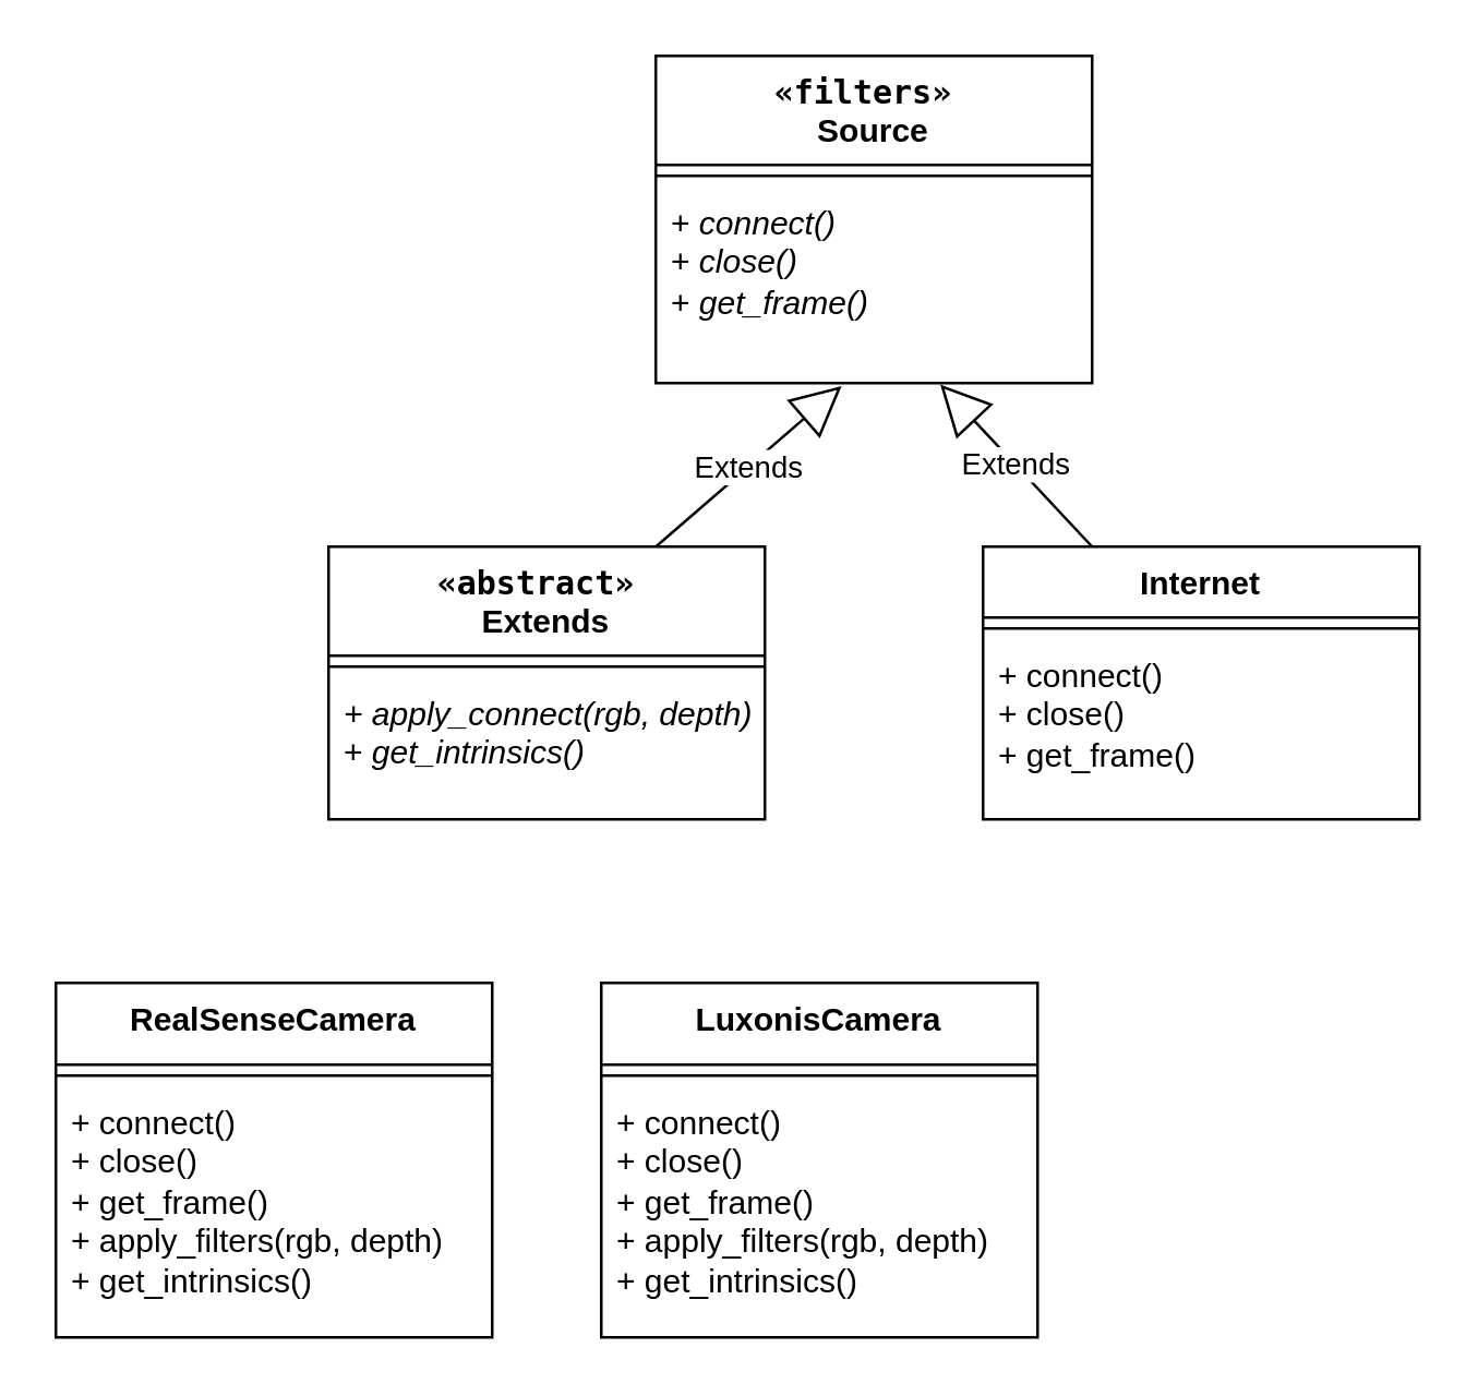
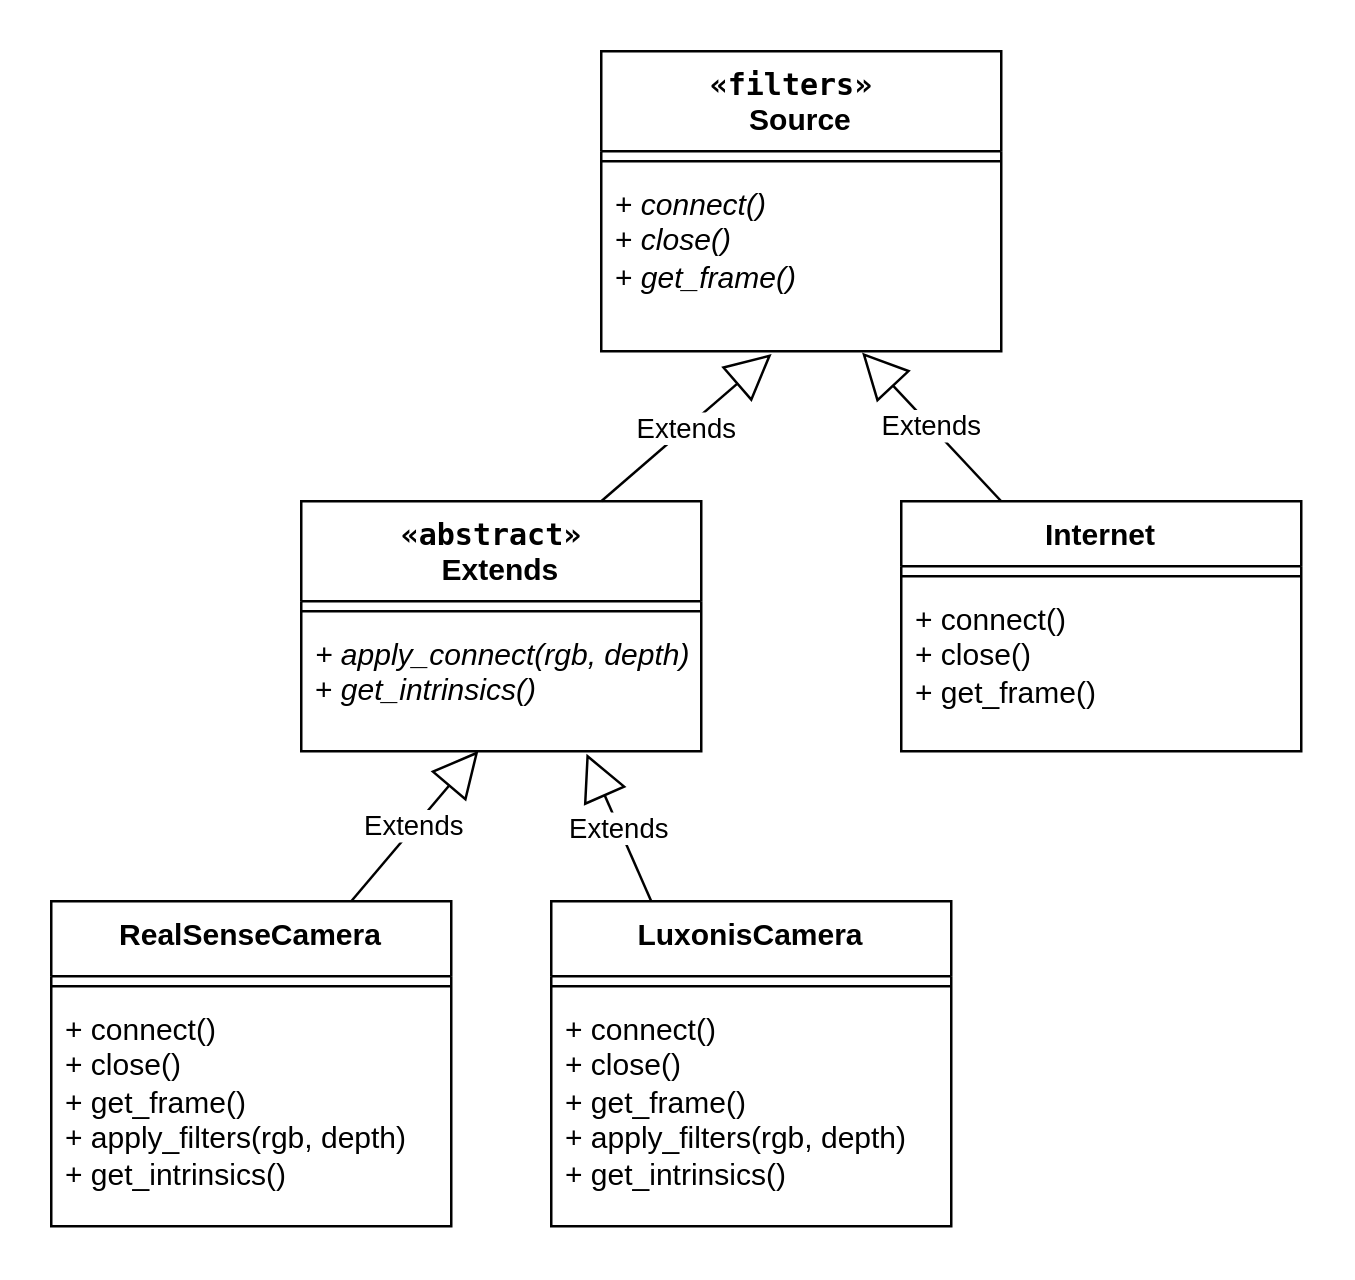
  <mxCell id="0" />
  <mxCell id="1" parent="0" />
  <mxCell id="2" value="&lt;div&gt;&lt;code class=&quot;whitespace-pre!&quot;&gt;&lt;span&gt;&lt;span&gt;«&lt;/span&gt;&lt;span&gt;&lt;span class=&quot;hljs-keyword&quot;&gt;filters&lt;/span&gt;&lt;/span&gt;&lt;span&gt;»&amp;nbsp;&lt;/span&gt;&lt;/span&gt;&lt;/code&gt;&lt;/div&gt;&lt;div&gt;Source&lt;/div&gt;" style="swimlane;fontStyle=1;align=center;verticalAlign=top;childLayout=stackLayout;horizontal=1;startSize=40;horizontalStack=0;resizeParent=1;resizeParentMax=0;resizeLast=0;collapsible=1;marginBottom=0;whiteSpace=wrap;html=1;" parent="1" vertex="1"><mxGeometry x="240" y="20" width="160" height="120" as="geometry" /></mxCell>
  <mxCell id="3" value="" style="line;strokeWidth=1;fillColor=none;align=left;verticalAlign=middle;spacingTop=-1;spacingLeft=3;spacingRight=3;rotatable=0;labelPosition=right;points=[];portConstraint=eastwest;strokeColor=inherit;" parent="2" vertex="1"><mxGeometry y="40" width="160" height="8" as="geometry" /></mxCell>
  <mxCell id="4" value="&lt;div&gt;+ &lt;i&gt;connect()&lt;/i&gt;&lt;/div&gt;&lt;div&gt;+ &lt;i&gt;close()&lt;/i&gt;&lt;/div&gt;&lt;div&gt;+ &lt;i&gt;get_frame()&lt;/i&gt;&lt;/div&gt;" style="text;strokeColor=none;fillColor=none;align=left;verticalAlign=top;spacingLeft=4;spacingRight=4;overflow=hidden;rotatable=0;points=[[0,0.5],[1,0.5]];portConstraint=eastwest;whiteSpace=wrap;html=1;" parent="2" vertex="1"><mxGeometry y="48" width="160" height="72" as="geometry" /></mxCell>
  <mxCell id="5" value="&lt;div&gt;&lt;code class=&quot;whitespace-pre!&quot;&gt;&lt;span&gt;&lt;span&gt;«&lt;/span&gt;&lt;span&gt;&lt;span class=&quot;hljs-keyword&quot;&gt;abstract&lt;/span&gt;&lt;/span&gt;&lt;span&gt;»&amp;nbsp;&lt;/span&gt;&lt;/span&gt;&lt;/code&gt;&lt;/div&gt;&lt;div&gt;Extends&lt;/div&gt;" style="swimlane;fontStyle=1;align=center;verticalAlign=top;childLayout=stackLayout;horizontal=1;startSize=40;horizontalStack=0;resizeParent=1;resizeParentMax=0;resizeLast=0;collapsible=1;marginBottom=0;whiteSpace=wrap;html=1;" parent="1" vertex="1"><mxGeometry x="120" y="200" width="160" height="100" as="geometry" /></mxCell>
  <mxCell id="6" value="" style="line;strokeWidth=1;fillColor=none;align=left;verticalAlign=middle;spacingTop=-1;spacingLeft=3;spacingRight=3;rotatable=0;labelPosition=right;points=[];portConstraint=eastwest;strokeColor=inherit;" parent="5" vertex="1"><mxGeometry y="40" width="160" height="8" as="geometry" /></mxCell>
  <mxCell id="7" value="&lt;div&gt;&lt;i&gt;+ apply_connect(rgb, depth)&lt;/i&gt;&lt;/div&gt;&lt;div&gt;+ &lt;i&gt;get_intrinsics()&lt;/i&gt;&lt;/div&gt;" style="text;strokeColor=none;fillColor=none;align=left;verticalAlign=top;spacingLeft=4;spacingRight=4;overflow=hidden;rotatable=0;points=[[0,0.5],[1,0.5]];portConstraint=eastwest;whiteSpace=wrap;html=1;" parent="5" vertex="1"><mxGeometry y="48" width="160" height="52" as="geometry" /></mxCell>
  <mxCell id="8" value="&lt;div&gt;RealSenseCamera&lt;/div&gt;" style="swimlane;fontStyle=1;align=center;verticalAlign=top;childLayout=stackLayout;horizontal=1;startSize=30;horizontalStack=0;resizeParent=1;resizeParentMax=0;resizeLast=0;collapsible=1;marginBottom=0;whiteSpace=wrap;html=1;" parent="1" vertex="1"><mxGeometry x="20" y="360" width="160" height="130" as="geometry" /></mxCell>
  <mxCell id="9" value="" style="line;strokeWidth=1;fillColor=none;align=left;verticalAlign=middle;spacingTop=-1;spacingLeft=3;spacingRight=3;rotatable=0;labelPosition=right;points=[];portConstraint=eastwest;strokeColor=inherit;" parent="8" vertex="1"><mxGeometry y="30" width="160" height="8" as="geometry" /></mxCell>
  <mxCell id="10" value="&lt;div&gt;&lt;div&gt;+ connect()&lt;/div&gt;&lt;div&gt;+ close()&lt;/div&gt;&lt;div&gt;+ get_frame()&lt;/div&gt;&lt;/div&gt;&lt;div&gt;+ apply_filters(rgb, depth)&lt;/div&gt;&lt;div&gt;+ get_intrinsics()&lt;/div&gt;" style="text;strokeColor=none;fillColor=none;align=left;verticalAlign=top;spacingLeft=4;spacingRight=4;overflow=hidden;rotatable=0;points=[[0,0.5],[1,0.5]];portConstraint=eastwest;whiteSpace=wrap;html=1;" parent="8" vertex="1"><mxGeometry y="38" width="160" height="92" as="geometry" /></mxCell>
  <mxCell id="11" value="LuxonisCamera" style="swimlane;fontStyle=1;align=center;verticalAlign=top;childLayout=stackLayout;horizontal=1;startSize=30;horizontalStack=0;resizeParent=1;resizeParentMax=0;resizeLast=0;collapsible=1;marginBottom=0;whiteSpace=wrap;html=1;" parent="1" vertex="1"><mxGeometry x="220" y="360" width="160" height="130" as="geometry" /></mxCell>
  <mxCell id="12" value="" style="line;strokeWidth=1;fillColor=none;align=left;verticalAlign=middle;spacingTop=-1;spacingLeft=3;spacingRight=3;rotatable=0;labelPosition=right;points=[];portConstraint=eastwest;strokeColor=inherit;" parent="11" vertex="1"><mxGeometry y="30" width="160" height="8" as="geometry" /></mxCell>
  <mxCell id="13" value="&lt;div&gt;&lt;div&gt;+ connect()&lt;/div&gt;&lt;div&gt;+ close()&lt;/div&gt;&lt;div&gt;+ get_frame()&lt;/div&gt;&lt;/div&gt;&lt;div&gt;+ apply_filters(rgb, depth)&lt;/div&gt;&lt;div&gt;+ get_intrinsics()&lt;/div&gt;" style="text;strokeColor=none;fillColor=none;align=left;verticalAlign=top;spacingLeft=4;spacingRight=4;overflow=hidden;rotatable=0;points=[[0,0.5],[1,0.5]];portConstraint=eastwest;whiteSpace=wrap;html=1;" parent="11" vertex="1"><mxGeometry y="38" width="160" height="92" as="geometry" /></mxCell>
  <mxCell id="14" value="Internet" style="swimlane;fontStyle=1;align=center;verticalAlign=top;childLayout=stackLayout;horizontal=1;startSize=26;horizontalStack=0;resizeParent=1;resizeParentMax=0;resizeLast=0;collapsible=1;marginBottom=0;whiteSpace=wrap;html=1;" parent="1" vertex="1"><mxGeometry x="360" y="200" width="160" height="100" as="geometry" /></mxCell>
  <mxCell id="15" value="" style="line;strokeWidth=1;fillColor=none;align=left;verticalAlign=middle;spacingTop=-1;spacingLeft=3;spacingRight=3;rotatable=0;labelPosition=right;points=[];portConstraint=eastwest;strokeColor=inherit;" parent="14" vertex="1"><mxGeometry y="26" width="160" height="8" as="geometry" /></mxCell>
  <mxCell id="16" value="&lt;div&gt;+ connect()&lt;/div&gt;&lt;div&gt;+ close()&lt;/div&gt;&lt;div&gt;+ get_frame()&lt;/div&gt;" style="text;strokeColor=none;fillColor=none;align=left;verticalAlign=top;spacingLeft=4;spacingRight=4;overflow=hidden;rotatable=0;points=[[0,0.5],[1,0.5]];portConstraint=eastwest;whiteSpace=wrap;html=1;" parent="14" vertex="1"><mxGeometry y="34" width="160" height="66" as="geometry" /></mxCell>
  <mxCell id="17" value="Extends" style="endArrow=block;endSize=16;endFill=0;html=1;rounded=0;exitX=0.75;exitY=0;exitDx=0;exitDy=0;entryX=0.426;entryY=1.015;entryDx=0;entryDy=0;entryPerimeter=0;" parent="1" source="5" target="4" edge="1"><mxGeometry width="160" relative="1" as="geometry"><mxPoint x="140" y="230" as="sourcePoint" /><mxPoint x="300" y="230" as="targetPoint" /></mxGeometry></mxCell>
  <mxCell id="18" value="Extends" style="endArrow=block;endSize=16;endFill=0;html=1;rounded=0;exitX=0.25;exitY=0;exitDx=0;exitDy=0;entryX=0.652;entryY=1.007;entryDx=0;entryDy=0;entryPerimeter=0;" parent="1" source="14" target="4" edge="1"><mxGeometry width="160" relative="1" as="geometry"><mxPoint x="140" y="230" as="sourcePoint" /><mxPoint x="300" y="230" as="targetPoint" /></mxGeometry></mxCell>
+ <mxCell id="19" value="Extends" style="endArrow=block;endSize=16;endFill=0;html=1;rounded=0;exitX=0.75;exitY=0;exitDx=0;exitDy=0;entryX=0.443;entryY=0.997;entryDx=0;entryDy=0;entryPerimeter=0;" parent="1" source="8" target="7" edge="1"><mxGeometry width="160" relative="1" as="geometry"><mxPoint x="140" y="230" as="sourcePoint" /><mxPoint x="300" y="230" as="targetPoint" /></mxGeometry></mxCell>
+ <mxCell id="20" value="Extends" style="endArrow=block;endSize=16;endFill=0;html=1;rounded=0;exitX=0.25;exitY=0;exitDx=0;exitDy=0;entryX=0.713;entryY=1.019;entryDx=0;entryDy=0;entryPerimeter=0;" parent="1" source="11" target="7" edge="1"><mxGeometry width="160" relative="1" as="geometry"><mxPoint x="140" y="230" as="sourcePoint" /><mxPoint x="300" y="230" as="targetPoint" /></mxGeometry></mxCell>
